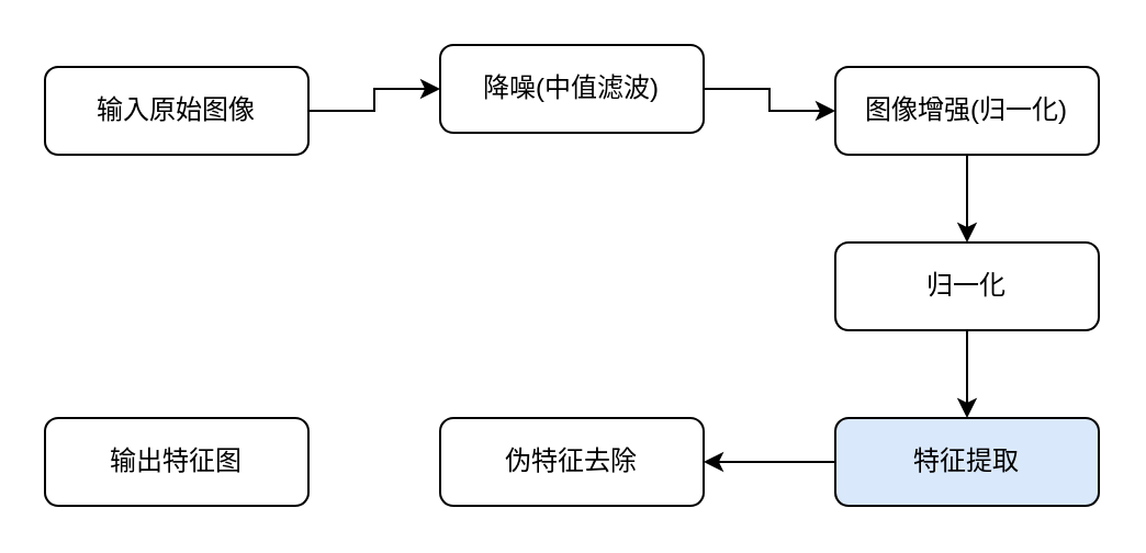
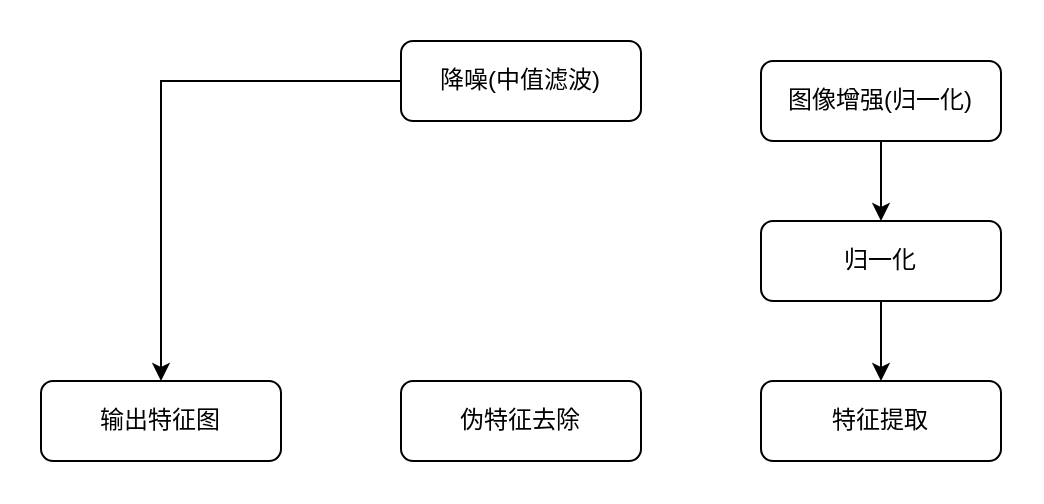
  <mxCell id="0" />
  <mxCell id="1" parent="0" />
- <mxCell id="2" value="" style="edgeStyle=orthogonalEdgeStyle;rounded=0;orthogonalLoop=1;jettySize=auto;html=1;" edge="1" parent="1" source="3" target="5"><mxGeometry relative="1" as="geometry" /></mxCell>
- <mxCell id="3" value="输入原始图像" style="rounded=1;whiteSpace=wrap;html=1;fontSize=12;glass=0;strokeWidth=1;shadow=0;" parent="1" vertex="1"><mxGeometry x="20" y="30" width="120" height="40" as="geometry" /></mxCell>
- <mxCell id="4" value="" style="edgeStyle=orthogonalEdgeStyle;rounded=0;orthogonalLoop=1;jettySize=auto;html=1;" edge="1" parent="1" source="5" target="10"><mxGeometry relative="1" as="geometry" /></mxCell>
+ <mxCell id="4" value="" style="edgeStyle=orthogonalEdgeStyle;rounded=0;orthogonalLoop=1;jettySize=auto;html=1;" edge="1" parent="1" source="5" target="13"><mxGeometry relative="1" as="geometry" /></mxCell>
  <mxCell id="5" value="降噪(中值滤波)" style="rounded=1;whiteSpace=wrap;html=1;fontSize=12;glass=0;strokeWidth=1;shadow=0;" parent="1" vertex="1"><mxGeometry x="200" y="20" width="120" height="40" as="geometry" /></mxCell>
- <mxCell id="6" value="" style="edgeStyle=orthogonalEdgeStyle;rounded=0;orthogonalLoop=1;jettySize=auto;html=1;" edge="1" parent="1" source="7" target="8"><mxGeometry relative="1" as="geometry" /></mxCell>
- <mxCell id="7" value="特征提取" style="rounded=1;whiteSpace=wrap;html=1;fontSize=12;glass=0;strokeWidth=1;shadow=0;fillColor=#dae8fc;" parent="1" vertex="1"><mxGeometry x="380" y="190" width="120" height="40" as="geometry" /></mxCell>
+ <mxCell id="7" value="特征提取" style="rounded=1;whiteSpace=wrap;html=1;fontSize=12;glass=0;strokeWidth=1;shadow=0;" parent="1" vertex="1"><mxGeometry x="380" y="190" width="120" height="40" as="geometry" /></mxCell>
  <mxCell id="8" value="伪特征去除" style="rounded=1;whiteSpace=wrap;html=1;fontSize=12;glass=0;strokeWidth=1;shadow=0;" parent="1" vertex="1"><mxGeometry x="200" y="190" width="120" height="40" as="geometry" /></mxCell>
  <mxCell id="9" value="" style="edgeStyle=orthogonalEdgeStyle;rounded=0;orthogonalLoop=1;jettySize=auto;html=1;" edge="1" parent="1" source="10" target="12"><mxGeometry relative="1" as="geometry" /></mxCell>
  <mxCell id="10" value="图像增强(归一化)" style="rounded=1;whiteSpace=wrap;html=1;" vertex="1" parent="1"><mxGeometry x="380" y="30" width="120" height="40" as="geometry" /></mxCell>
  <mxCell id="11" value="" style="edgeStyle=orthogonalEdgeStyle;rounded=0;orthogonalLoop=1;jettySize=auto;html=1;" edge="1" parent="1" source="12" target="7"><mxGeometry relative="1" as="geometry" /></mxCell>
  <mxCell id="12" value="归一化" style="rounded=1;whiteSpace=wrap;html=1;" vertex="1" parent="1"><mxGeometry x="380" y="110" width="120" height="40" as="geometry" /></mxCell>
  <mxCell id="13" value="输出特征图" style="rounded=1;whiteSpace=wrap;html=1;" vertex="1" parent="1"><mxGeometry x="20" y="190" width="120" height="40" as="geometry" /></mxCell>
